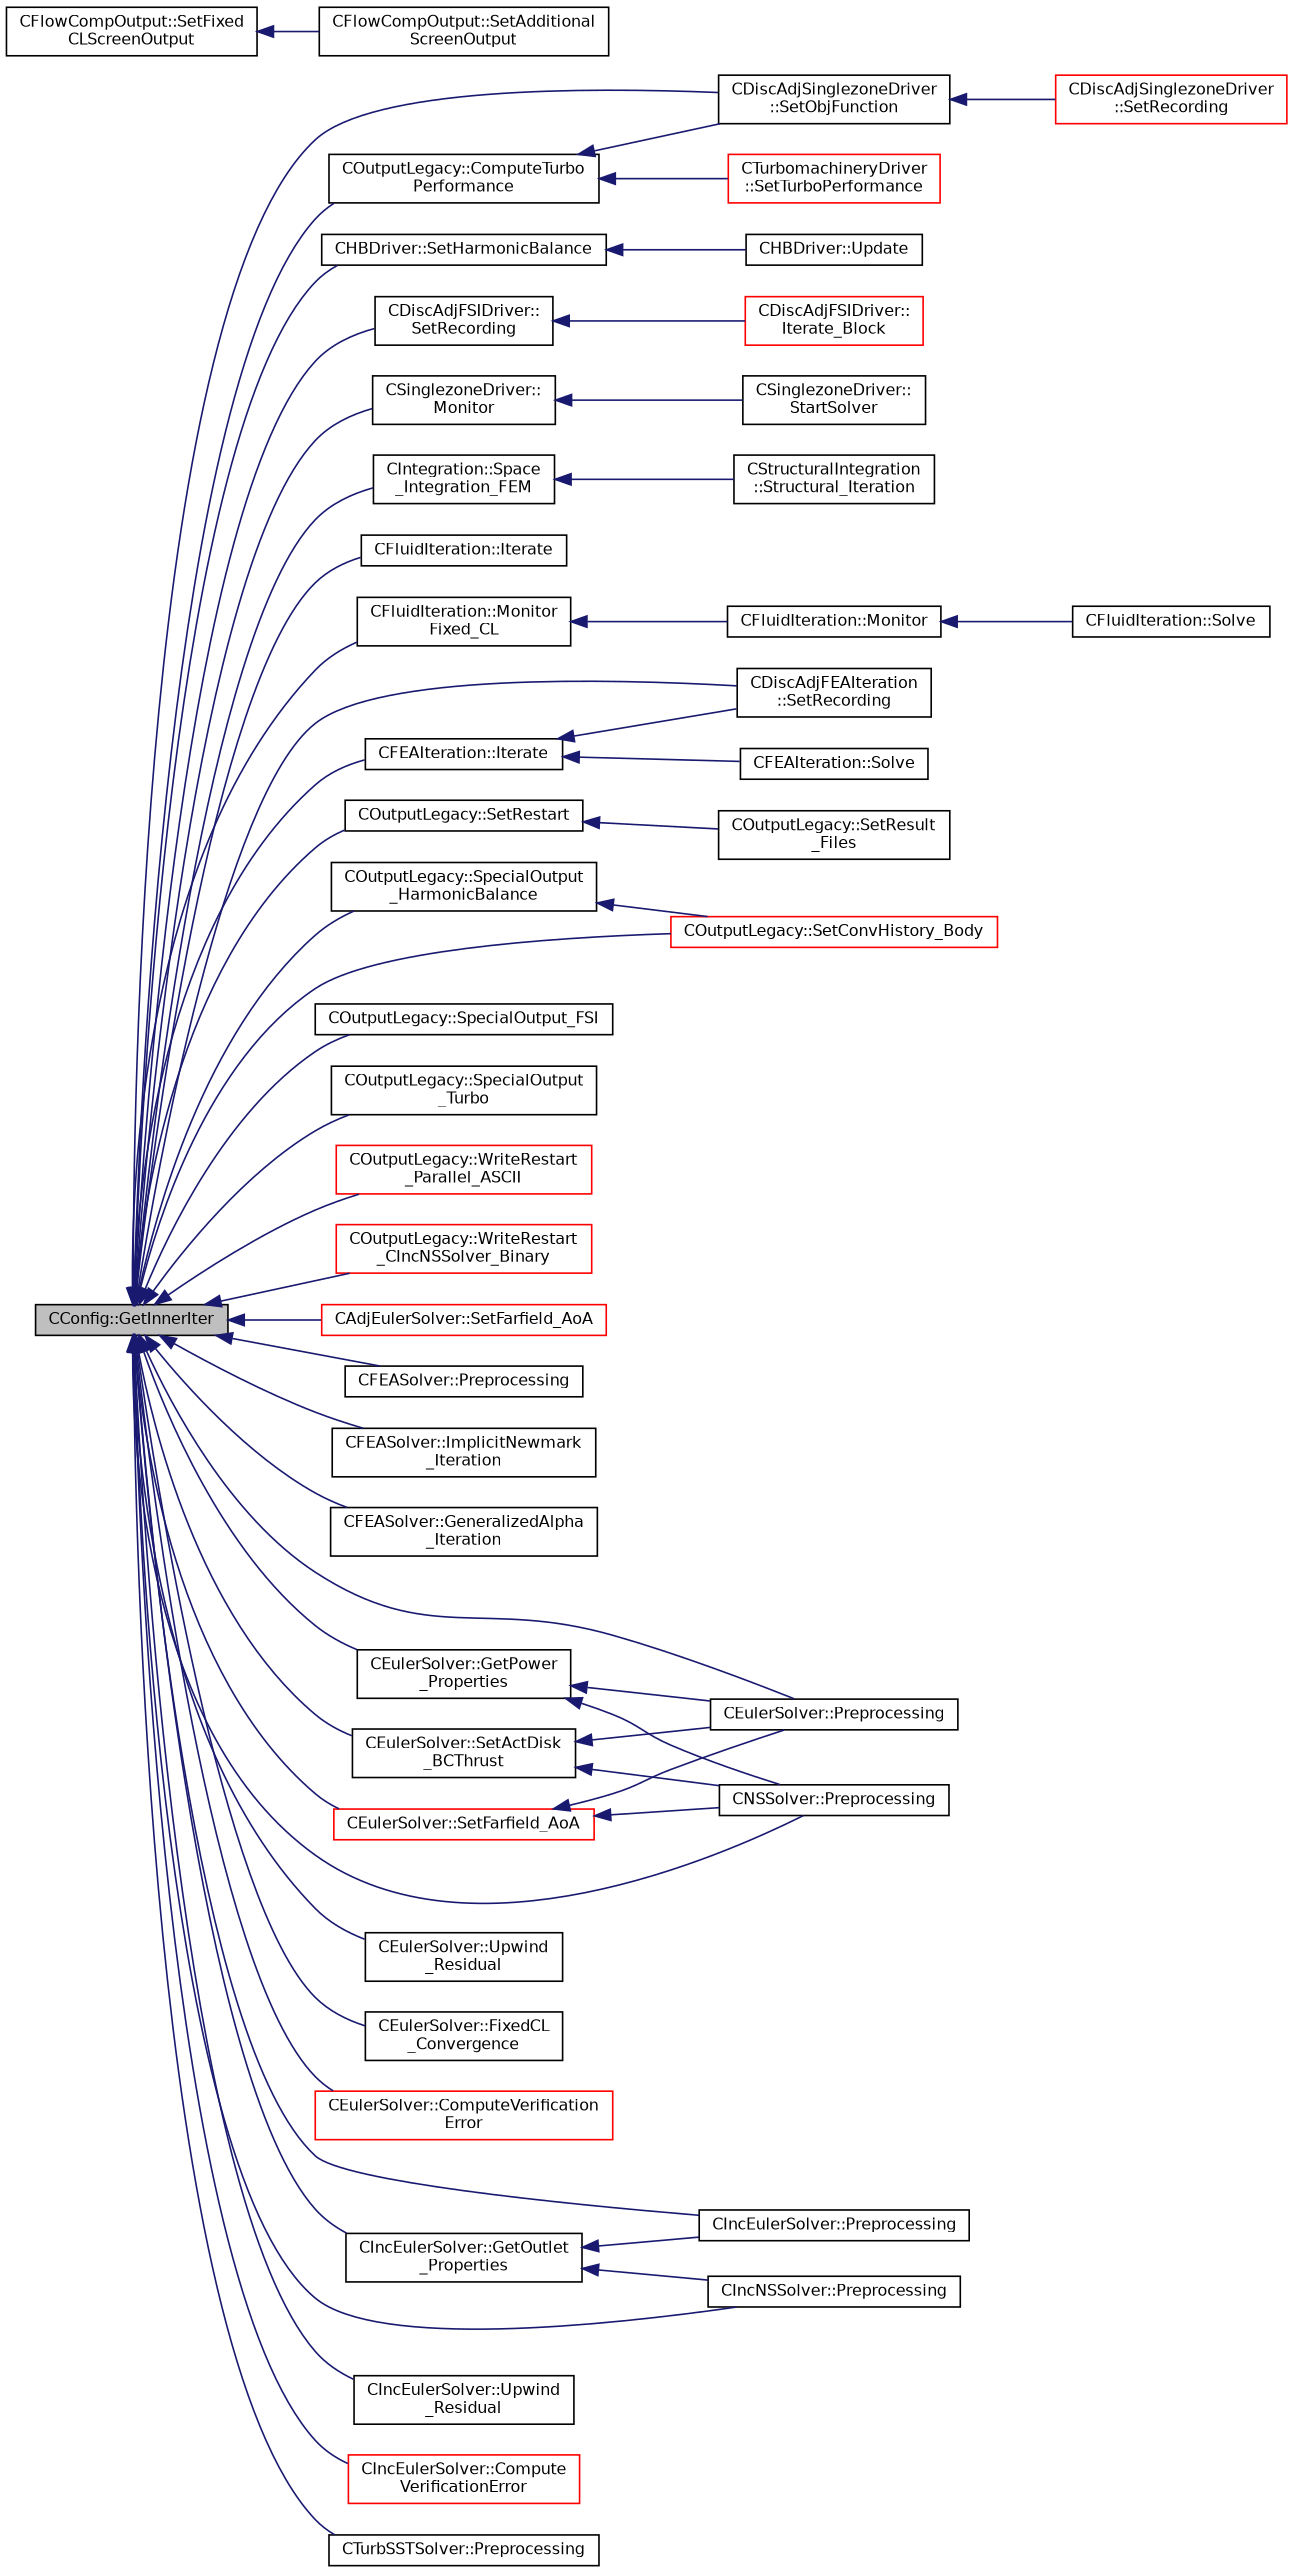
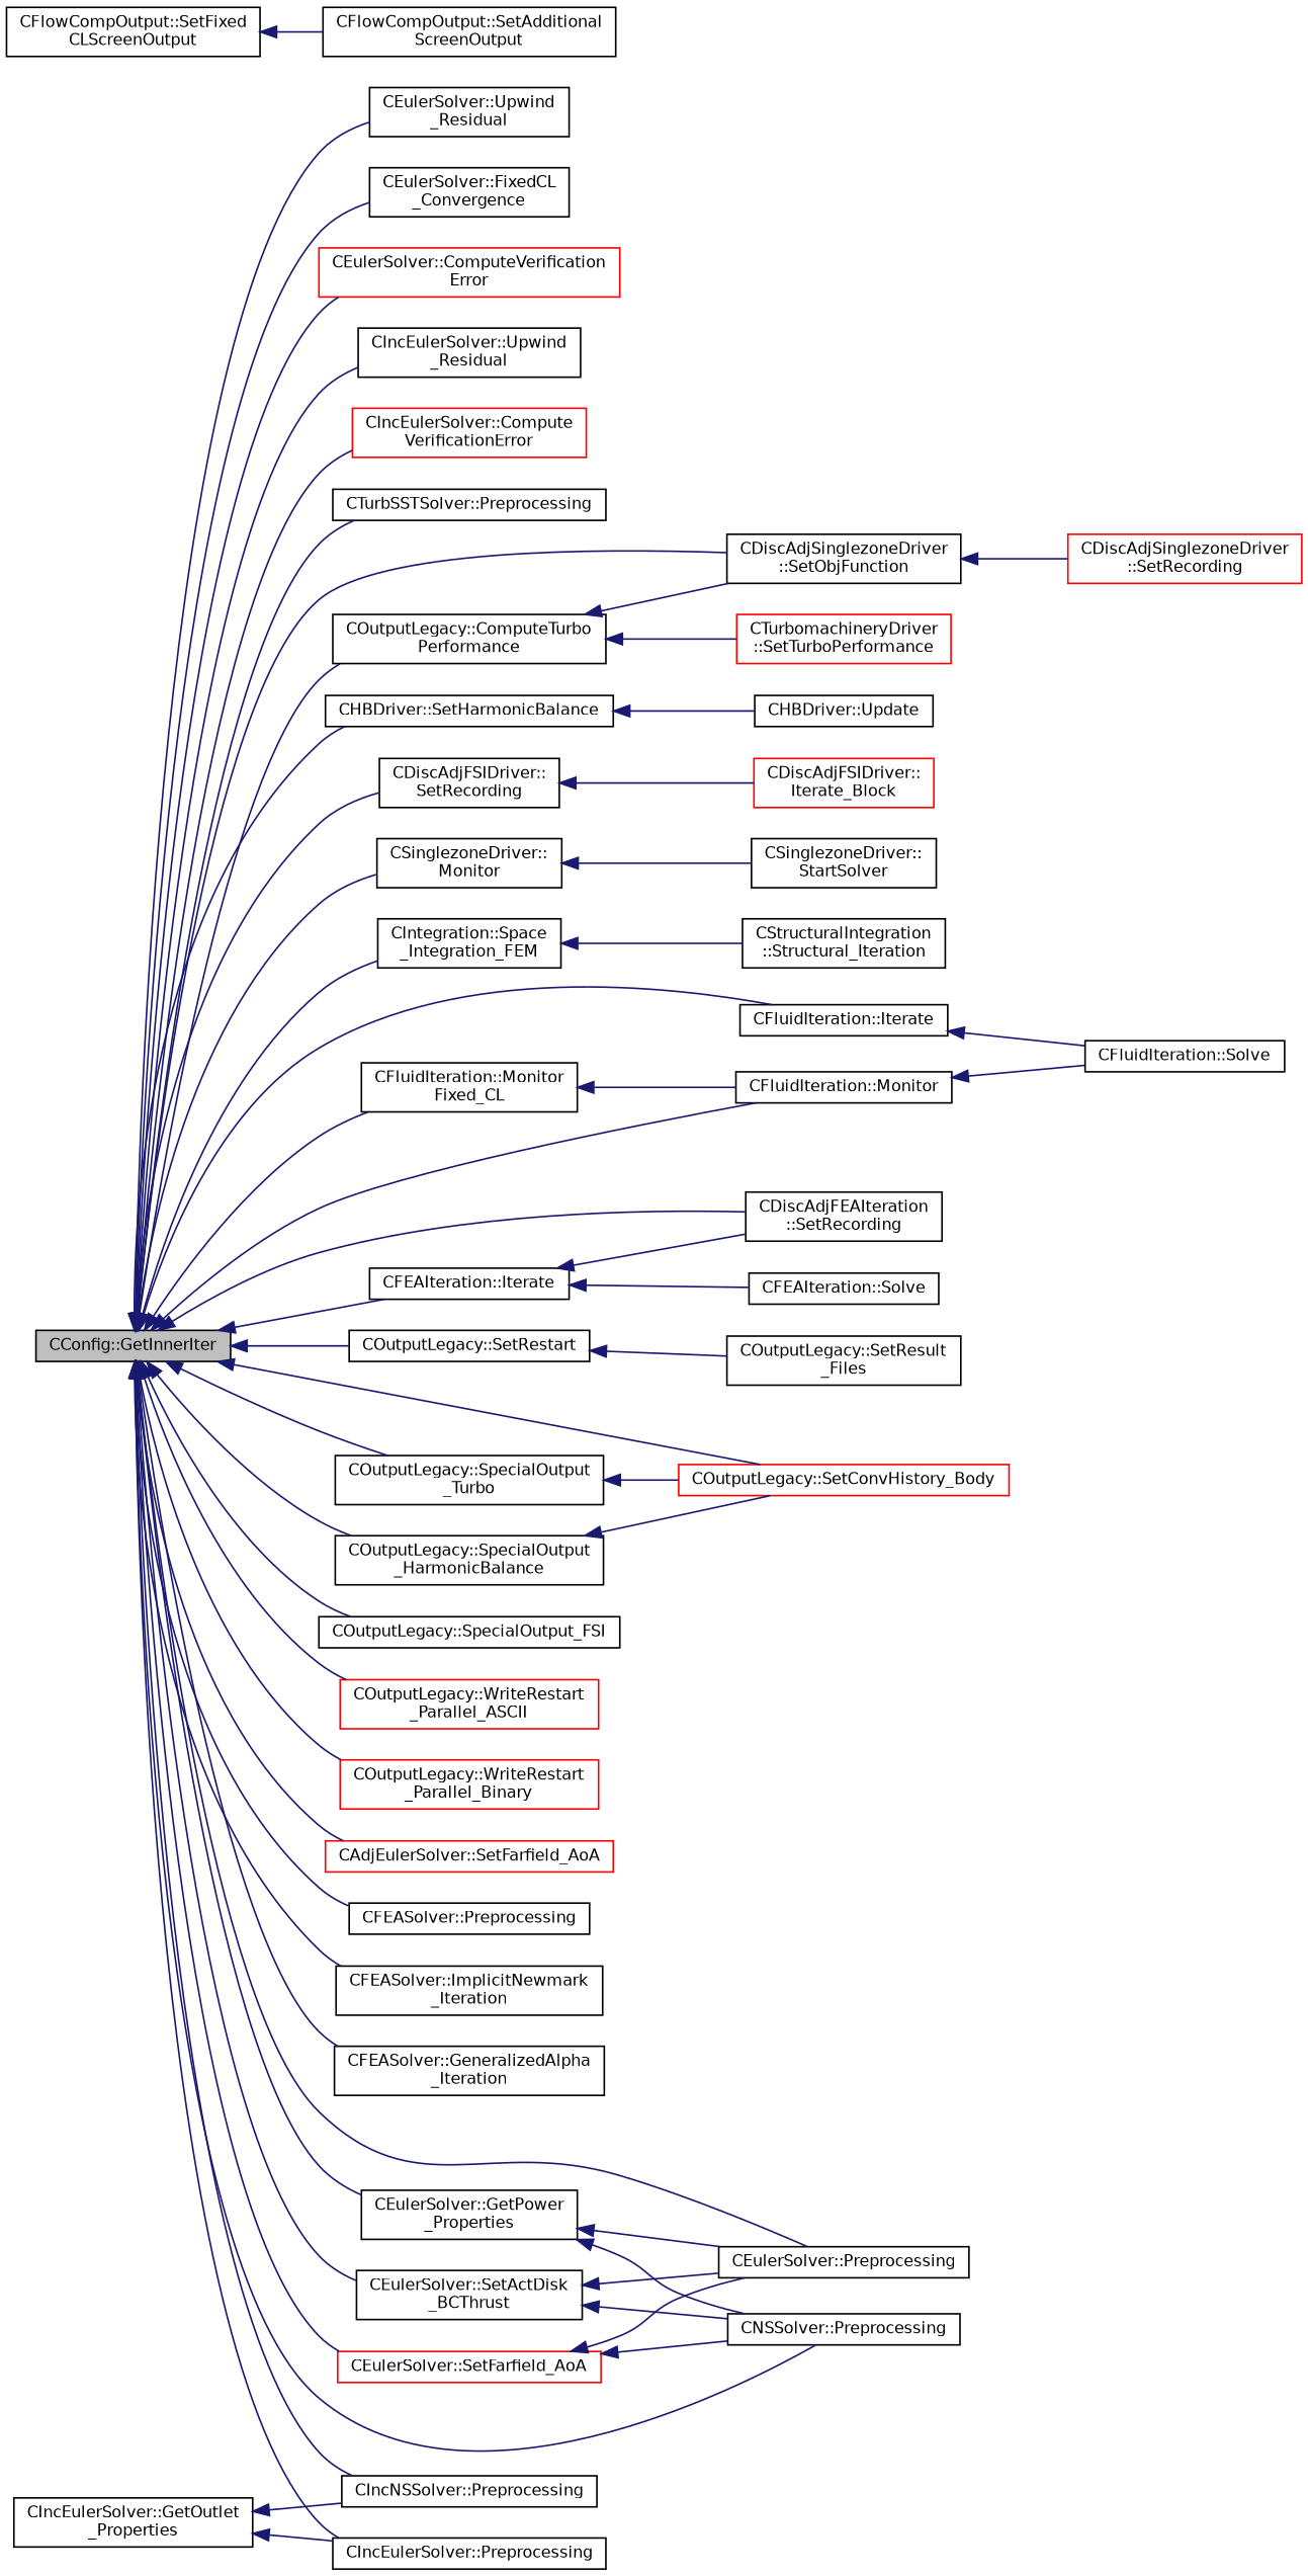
  digraph {
    rankdir=LR
    node [color=black fillcolor=white fontname=Helvetica fontsize=10 shape=record style=filled]
    edge [color=midnightblue dir=back fontname=Helvetica fontsize=10 labelfontname=Helvetica labelfontsize=10 style=solid]
    n1 [fillcolor=grey75 fontcolor=black height=0.2 label="CConfig::GetInnerIter" width=0.4]
    n2 [height=0.2 label="CDiscAdjSinglezoneDriver\l::SetObjFunction" width=0.4]
    n3 [height=0.2 label="CHBDriver::SetHarmonicBalance" width=0.4]
    n4 [height=0.2 label="CDiscAdjFSIDriver::\lSetRecording" width=0.4]
    n5 [height=0.2 label="CSinglezoneDriver::\lMonitor" width=0.4]
    n6 [height=0.2 label="CIntegration::Space\l_Integration_FEM" width=0.4]
    n7 [height=0.2 label="CFluidIteration::Iterate" width=0.4]
    n8 [height=0.2 label="CFluidIteration::Monitor\lFixed_CL" width=0.4]
    n9 [height=0.2 label="CFEAIteration::Iterate" width=0.4]
    n10 [height=0.2 label="CDiscAdjFEAIteration\l::SetRecording" width=0.4]
    n11 [height=0.2 label="COutputLegacy::ComputeTurbo\lPerformance" width=0.4]
    n12 [height=0.2 label="COutputLegacy::SetRestart" width=0.4]
    n13 [color=red height=0.2 label="COutputLegacy::SetConvHistory_Body" width=0.4]
    n14 [height=0.2 label="COutputLegacy::SpecialOutput_FSI" width=0.4]
    n15 [height=0.2 label="COutputLegacy::SpecialOutput\l_Turbo" width=0.4]
    n16 [height=0.2 label="COutputLegacy::SpecialOutput\l_HarmonicBalance" width=0.4]
    n17 [color=red height=0.2 label="COutputLegacy::WriteRestart\l_Parallel_ASCII" width=0.4]
-   n18 [color=red height=0.2 label="COutputLegacy::WriteRestart\l_CIncNSSolver_Binary" width=0.4]
+   n18 [color=red height=0.2 label="COutputLegacy::WriteRestart\l_Parallel_Binary" width=0.4]
    n19 [color=red height=0.2 label="CAdjEulerSolver::SetFarfield_AoA" width=0.4]
    n20 [height=0.2 label="CFEASolver::Preprocessing" width=0.4]
    n21 [height=0.2 label="CFEASolver::ImplicitNewmark\l_Iteration" width=0.4]
    n22 [height=0.2 label="CFEASolver::GeneralizedAlpha\l_Iteration" width=0.4]
    n23 [height=0.2 label="CEulerSolver::Preprocessing" width=0.4]
    n24 [height=0.2 label="CEulerSolver::Upwind\l_Residual" width=0.4]
    n25 [height=0.2 label="CEulerSolver::GetPower\l_Properties" width=0.4]
    n26 [height=0.2 label="CNSSolver::Preprocessing" width=0.4]
    n27 [height=0.2 label="CEulerSolver::SetActDisk\l_BCThrust" width=0.4]
    n28 [color=red height=0.2 label="CEulerSolver::SetFarfield_AoA" width=0.4]
    n29 [height=0.2 label="CEulerSolver::FixedCL\l_Convergence" width=0.4]
    n30 [color=red height=0.2 label="CEulerSolver::ComputeVerification\lError" width=0.4]
    n31 [height=0.2 label="CIncEulerSolver::Preprocessing" width=0.4]
    n32 [height=0.2 label="CIncEulerSolver::Upwind\l_Residual" width=0.4]
    n33 [height=0.2 label="CIncEulerSolver::GetOutlet\l_Properties" width=0.4]
    n34 [height=0.2 label="CIncNSSolver::Preprocessing" width=0.4]
    n35 [color=red height=0.2 label="CIncEulerSolver::Compute\lVerificationError" width=0.4]
    n36 [height=0.2 label="CTurbSSTSolver::Preprocessing" width=0.4]
    n37 [color=red height=0.2 label="CDiscAdjSinglezoneDriver\l::SetRecording" width=0.4]
    n38 [height=0.2 label="CHBDriver::Update" width=0.4]
    n39 [color=red height=0.2 label="CDiscAdjFSIDriver::\lIterate_Block" width=0.4]
    n40 [height=0.2 label="CSinglezoneDriver::\lStartSolver" width=0.4]
    n41 [height=0.2 label="CStructuralIntegration\l::Structural_Iteration" width=0.4]
    n42 [height=0.2 label="CFluidIteration::Solve" width=0.4]
    n43 [height=0.2 label="CFluidIteration::Monitor" width=0.4]
    n44 [height=0.2 label="CFEAIteration::Solve" width=0.4]
    n45 [height=0.2 label="CFlowCompOutput::SetFixed\lCLScreenOutput" width=0.4]
    n46 [height=0.2 label="CFlowCompOutput::SetAdditional\lScreenOutput" width=0.4]
    n47 [color=red height=0.2 label="CTurbomachineryDriver\l::SetTurboPerformance" width=0.4]
    n48 [height=0.2 label="COutputLegacy::SetResult\l_Files" width=0.4]
    n1 -> n2
    n1 -> n3
    n1 -> n4
    n1 -> n5
    n1 -> n6
    n1 -> n7
    n1 -> n8
    n1 -> n9
    n1 -> n10
    n1 -> n11
    n1 -> n12
    n1 -> n13
    n1 -> n14
    n1 -> n15
    n1 -> n16
    n1 -> n17
    n1 -> n18
    n1 -> n19
    n1 -> n20
    n1 -> n21
    n1 -> n22
    n1 -> n23
    n1 -> n24
    n1 -> n25
    n1 -> n26
    n1 -> n27
    n1 -> n28
    n1 -> n29
    n1 -> n30
    n1 -> n31
    n1 -> n32
-   n1 -> n33
+   n1 -> n43
    n1 -> n34
    n1 -> n35
    n1 -> n36
    n2 -> n37
    n3 -> n38
    n4 -> n39
    n5 -> n40
    n6 -> n41
+   n7 -> n42
    n8 -> n43
    n9 -> n10
    n9 -> n44
    n11 -> n2
    n11 -> n47
    n12 -> n48
+   n15 -> n13
    n16 -> n13
    n25 -> n23
    n25 -> n26
    n27 -> n23
    n27 -> n26
    n28 -> n23
    n28 -> n26
    n33 -> n31
    n33 -> n34
    n43 -> n42
    n45 -> n46
  }
